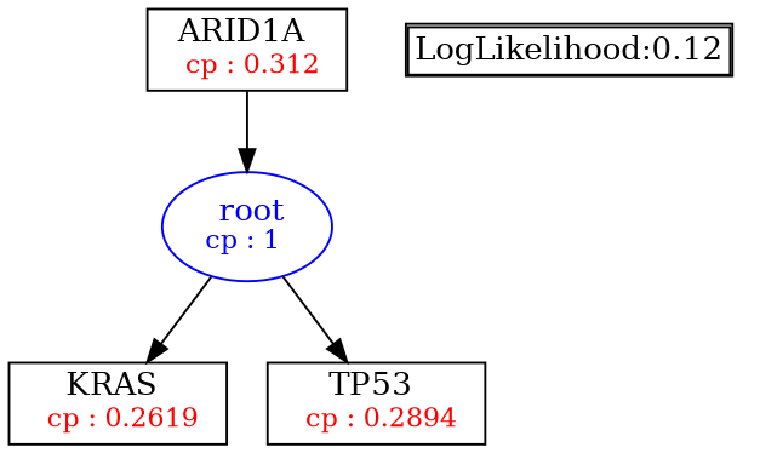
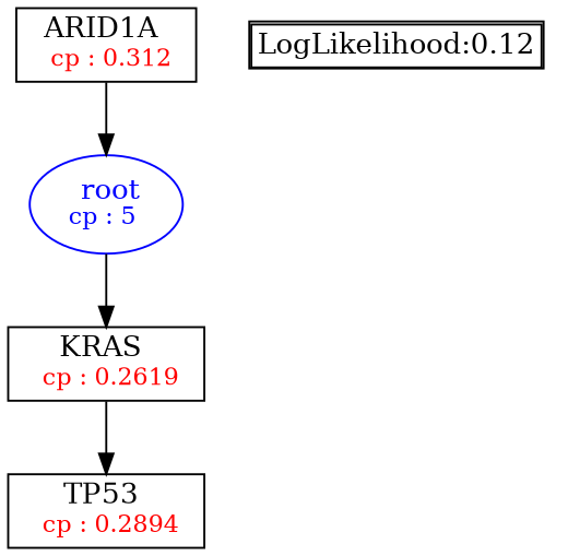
  digraph {
    fontsize=10
    node [shape=box]
-   n1 [color=Blue label=<<font color='Blue'> root</font><br/><font color='Blue' POINT-SIZE='12'>cp : 1 </font>> shape=oval]
+   n1 [color=Blue label=<<font color='Blue'> root</font><br/><font color='Blue' POINT-SIZE='12'>cp : 5 </font>> shape=oval]
    n2 [label=<KRAS <br/> <font color='Red' POINT-SIZE='12'> cp : 0.2619 </font>>]
    n3 [label=<TP53 <br/> <font color='Red' POINT-SIZE='12'> cp : 0.2894 </font>>]
    n4 [label=<ARID1A <br/> <font color='Red' POINT-SIZE='12'> cp : 0.312 </font>>]
    n5 [label=<<TABLE BORDER="1" CELLBORDER="1" CELLSPACING="0" >     <TR><TD ALIGN="LEFT">LogLikelihood:0.12</TD></TR>     </TABLE>> shape=plaintext]
    n1 -> n2
-   n1 -> n3
+   n2 -> n3
    n4 -> n1
  }
